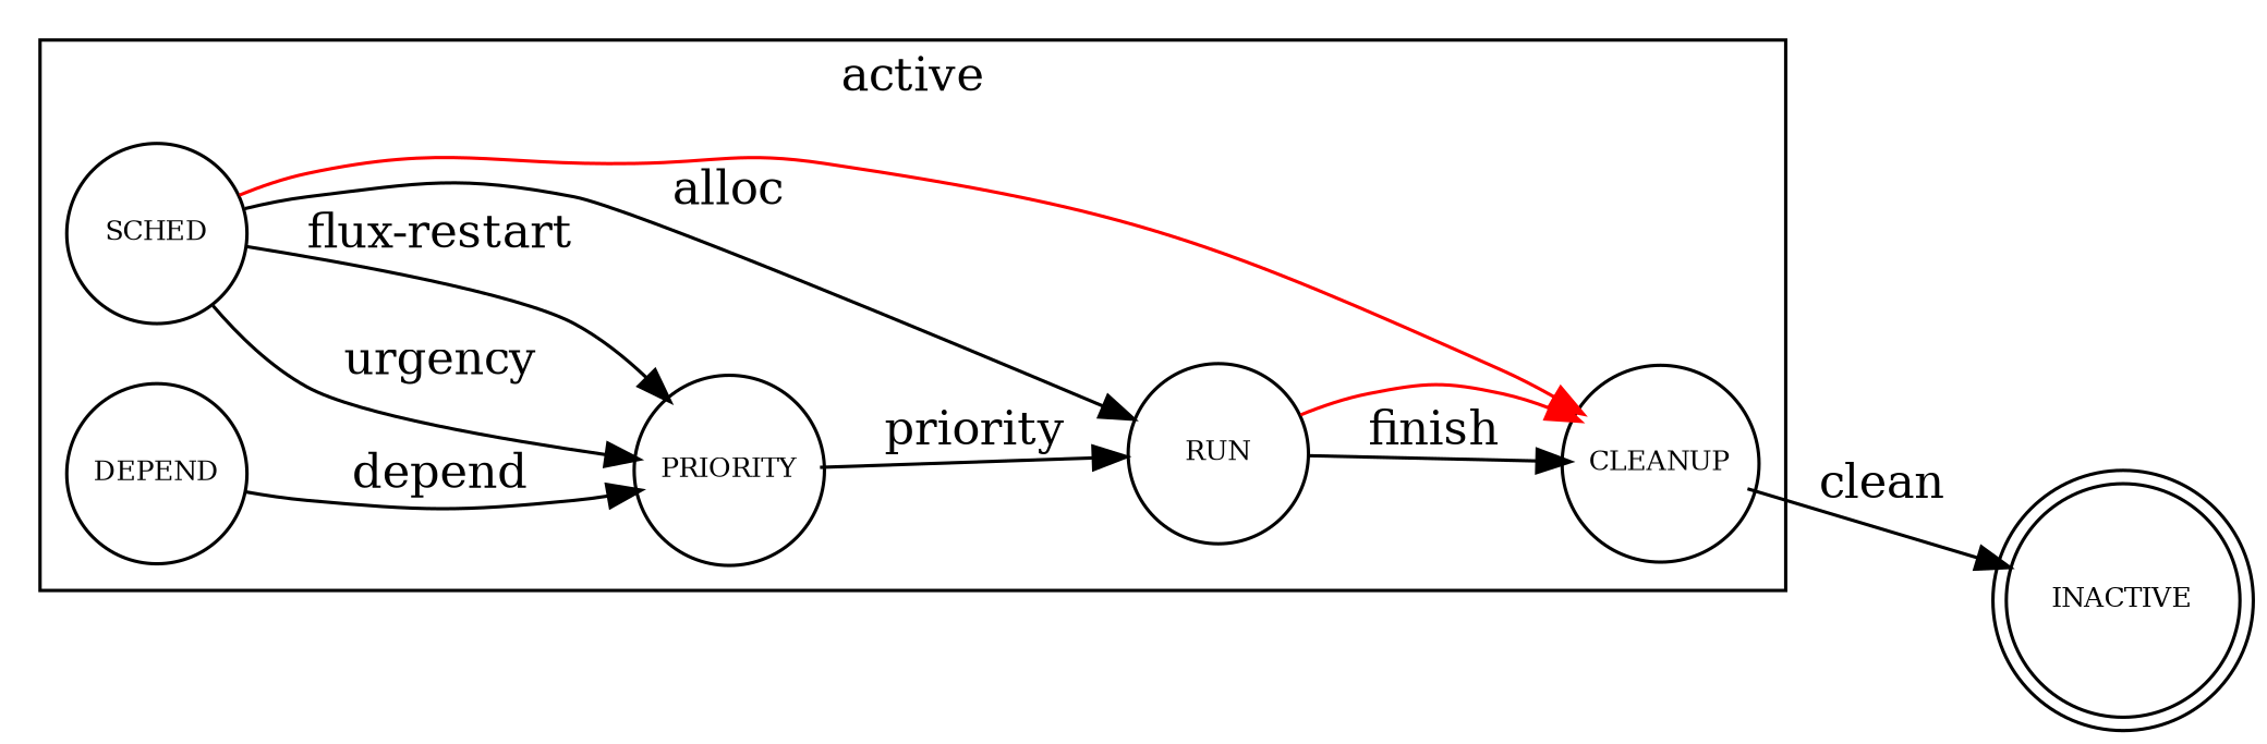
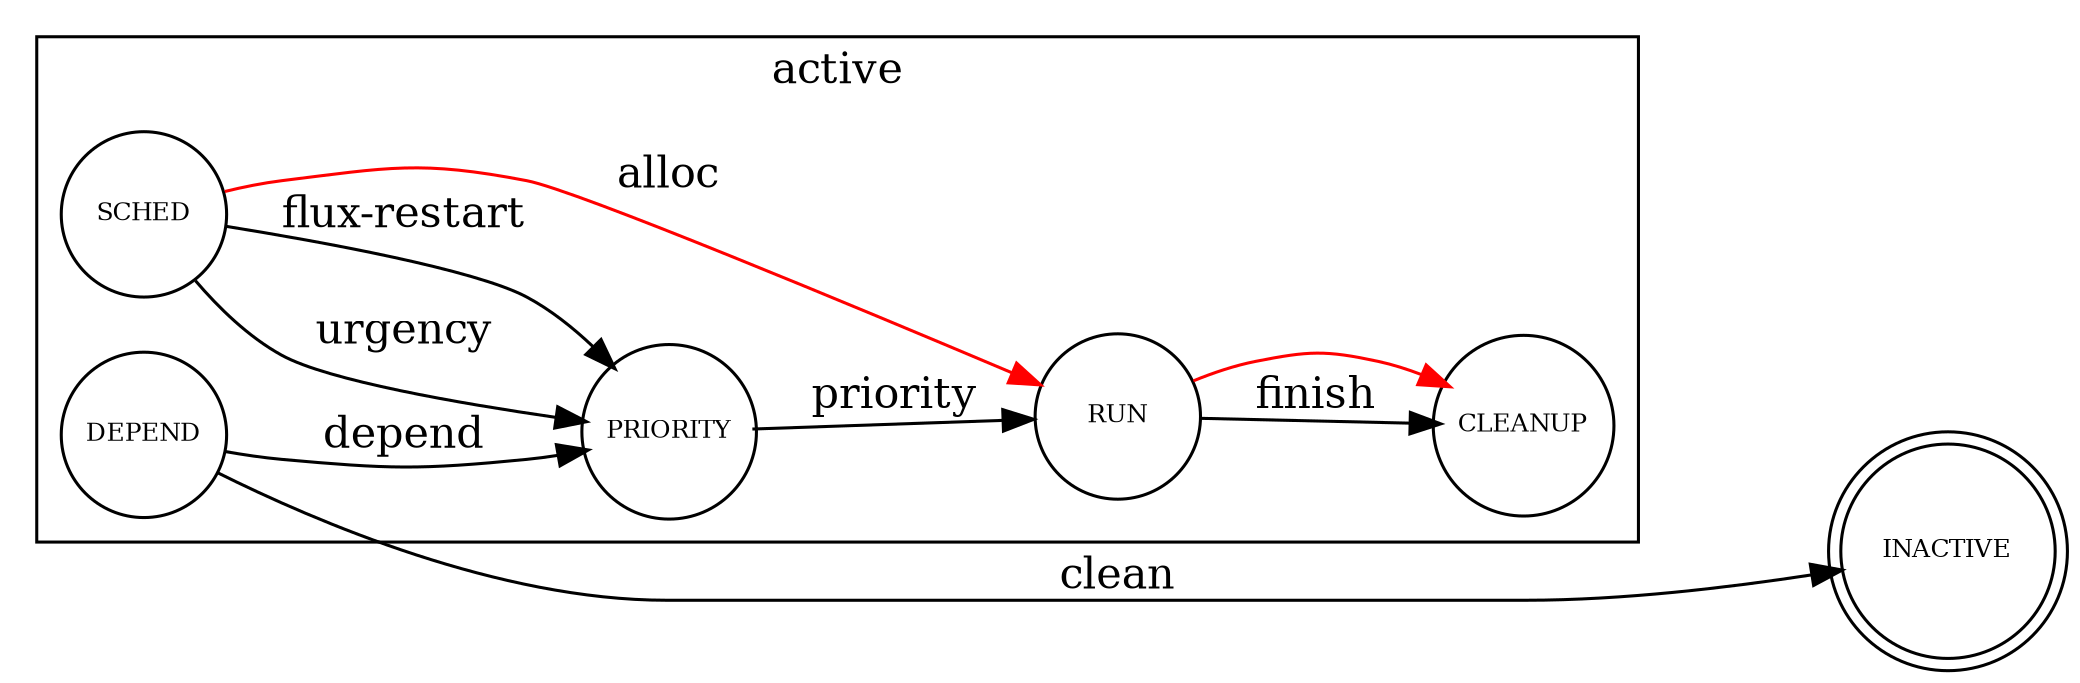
  digraph {
    rankdir=LR
    node [fixedsize=shape fixsize=shape fontsize=8 shape=circle]
    DEPEND [width=0.75]
    PRIORITY [width=0.75]
    SCHED [width=0.75]
    RUN [width=0.75]
    CLEANUP [width=0.75]
    INACTIVE [shape=doublecircle width=0.75 fixedsize=""]
    subgraph cluster_1 {
      label=active
      DEPEND
      PRIORITY
      SCHED
      RUN
      CLEANUP
    }
    DEPEND -> PRIORITY [label=depend]
    PRIORITY -> RUN [label=priority]
    SCHED -> PRIORITY [label="flux-restart"]
    SCHED -> PRIORITY [label=urgency]
-   SCHED -> RUN [label=alloc]
-   SCHED -> CLEANUP [color=red weight=0]
+   SCHED -> RUN [label=alloc color=red]
    RUN -> CLEANUP [label=finish]
    RUN -> CLEANUP [color=red weight=0]
-   CLEANUP -> INACTIVE [label=clean]
+   DEPEND -> INACTIVE [label=clean]
  }
